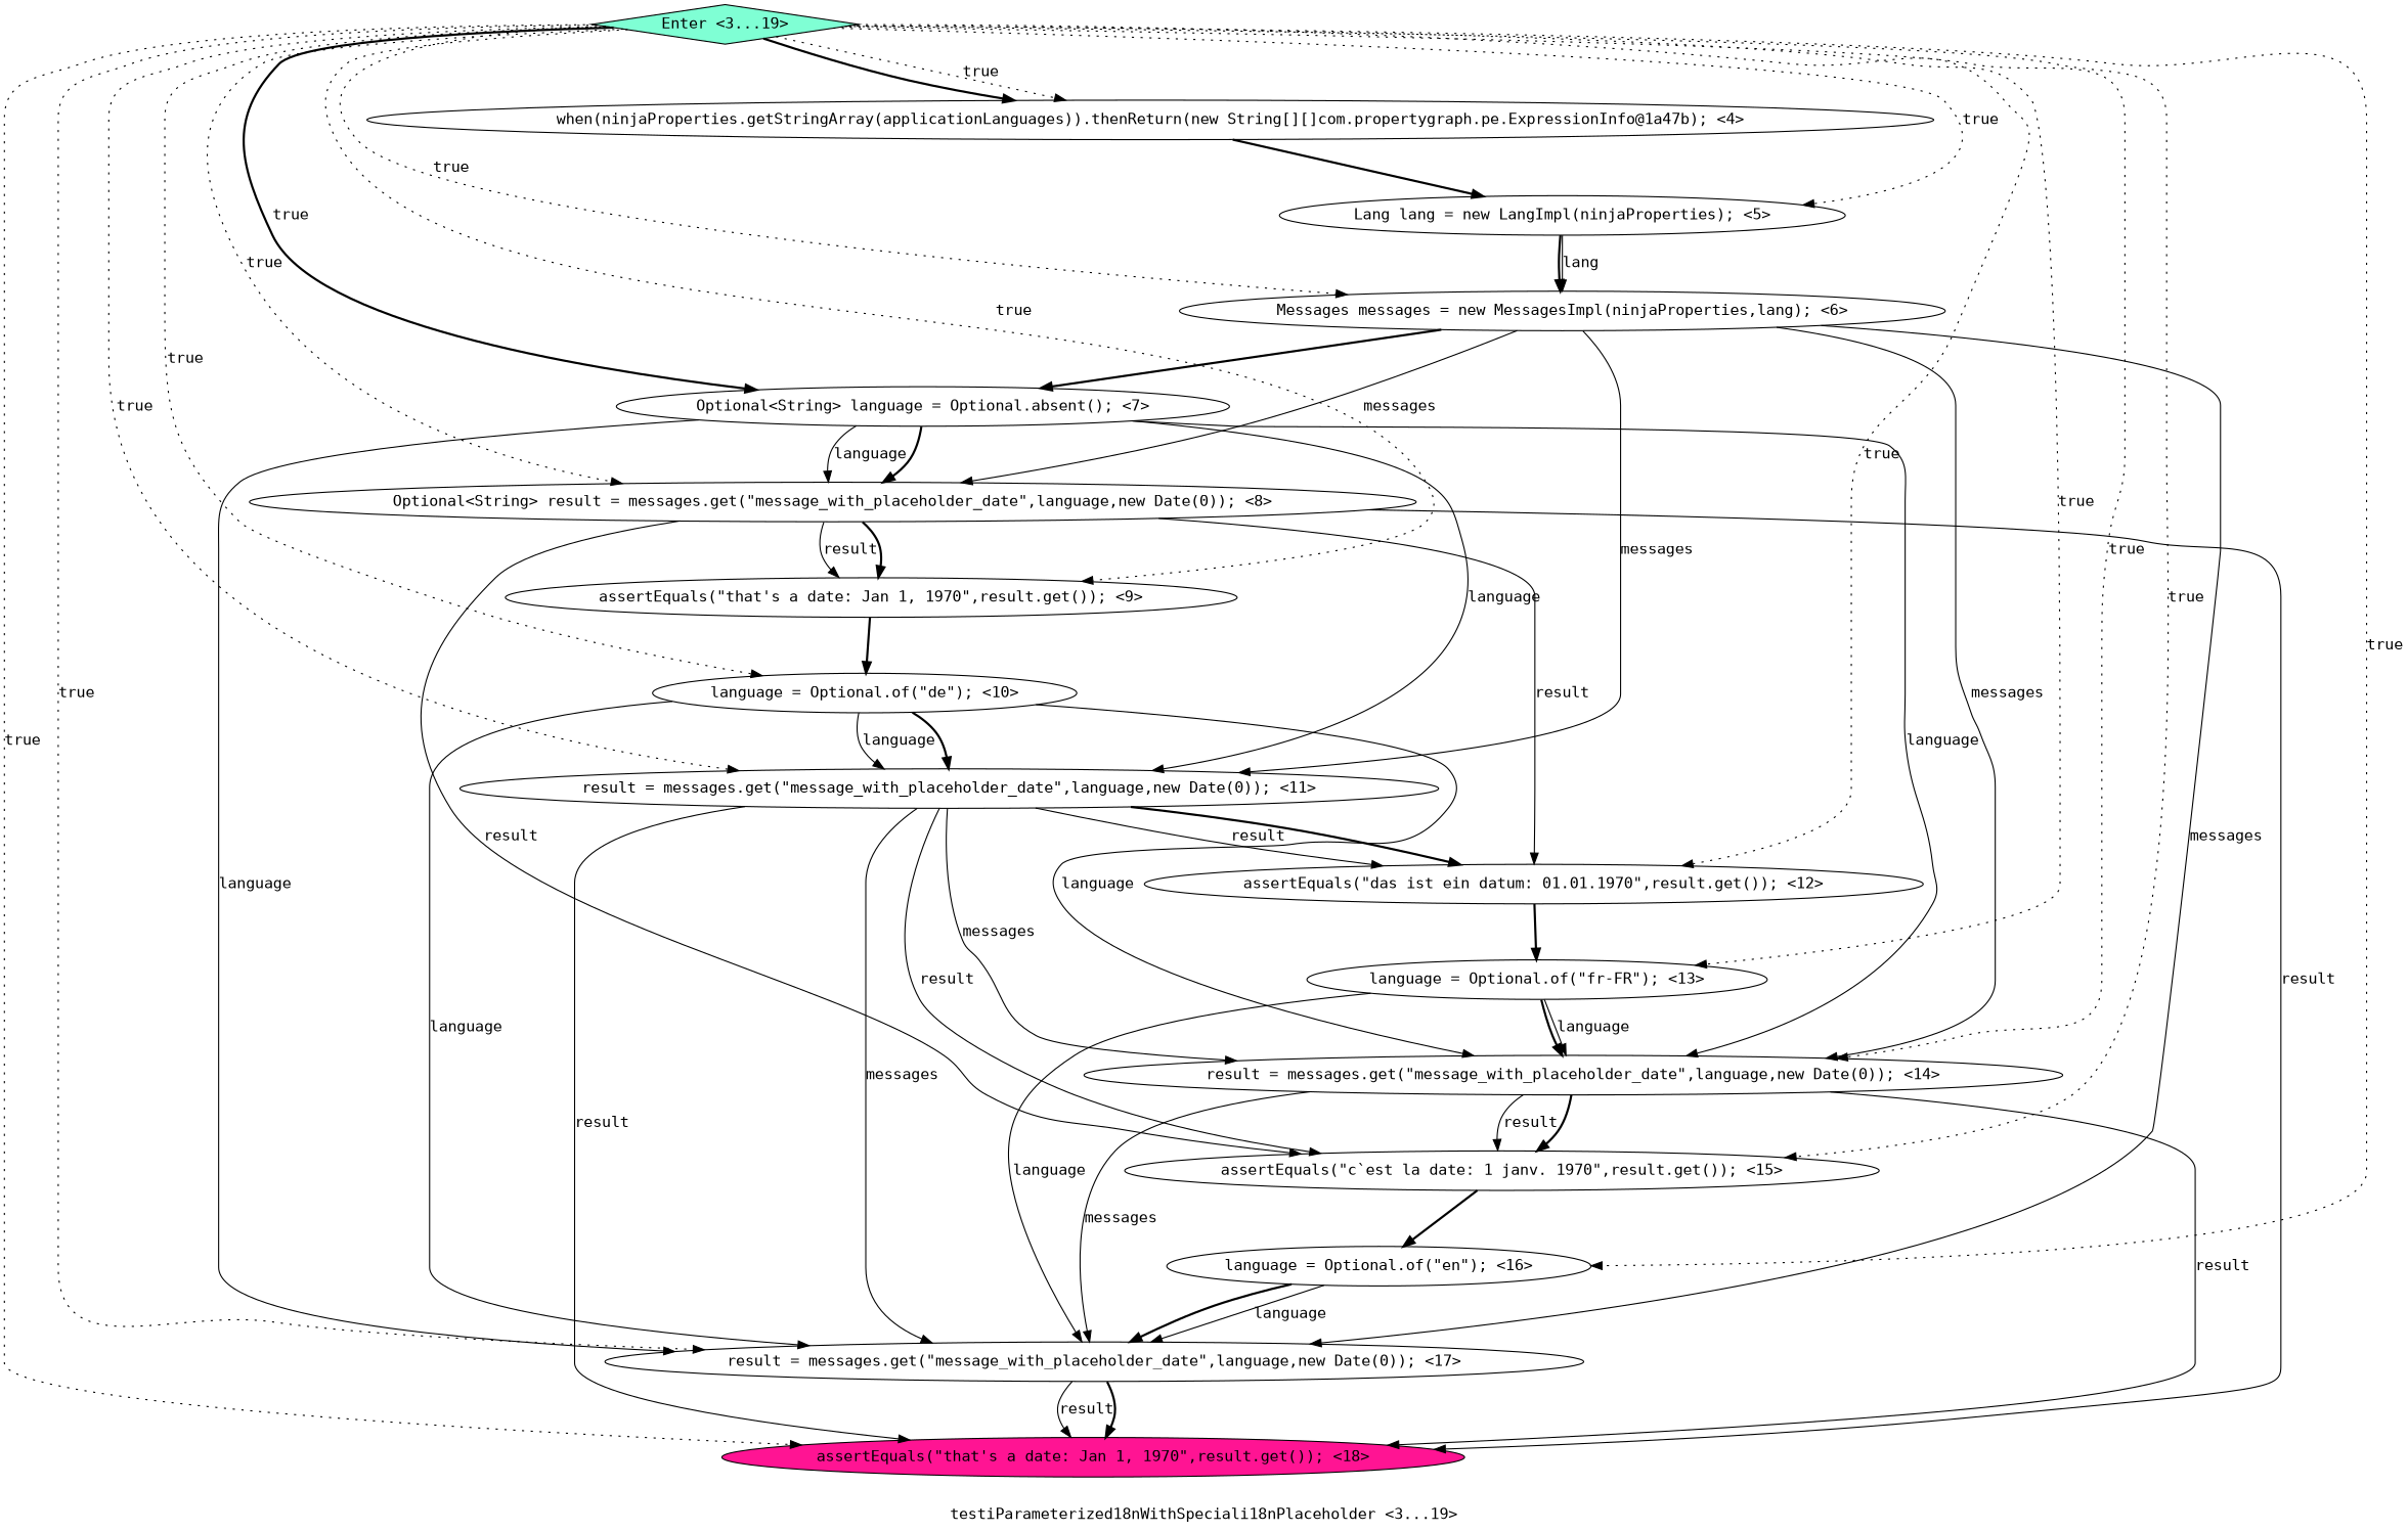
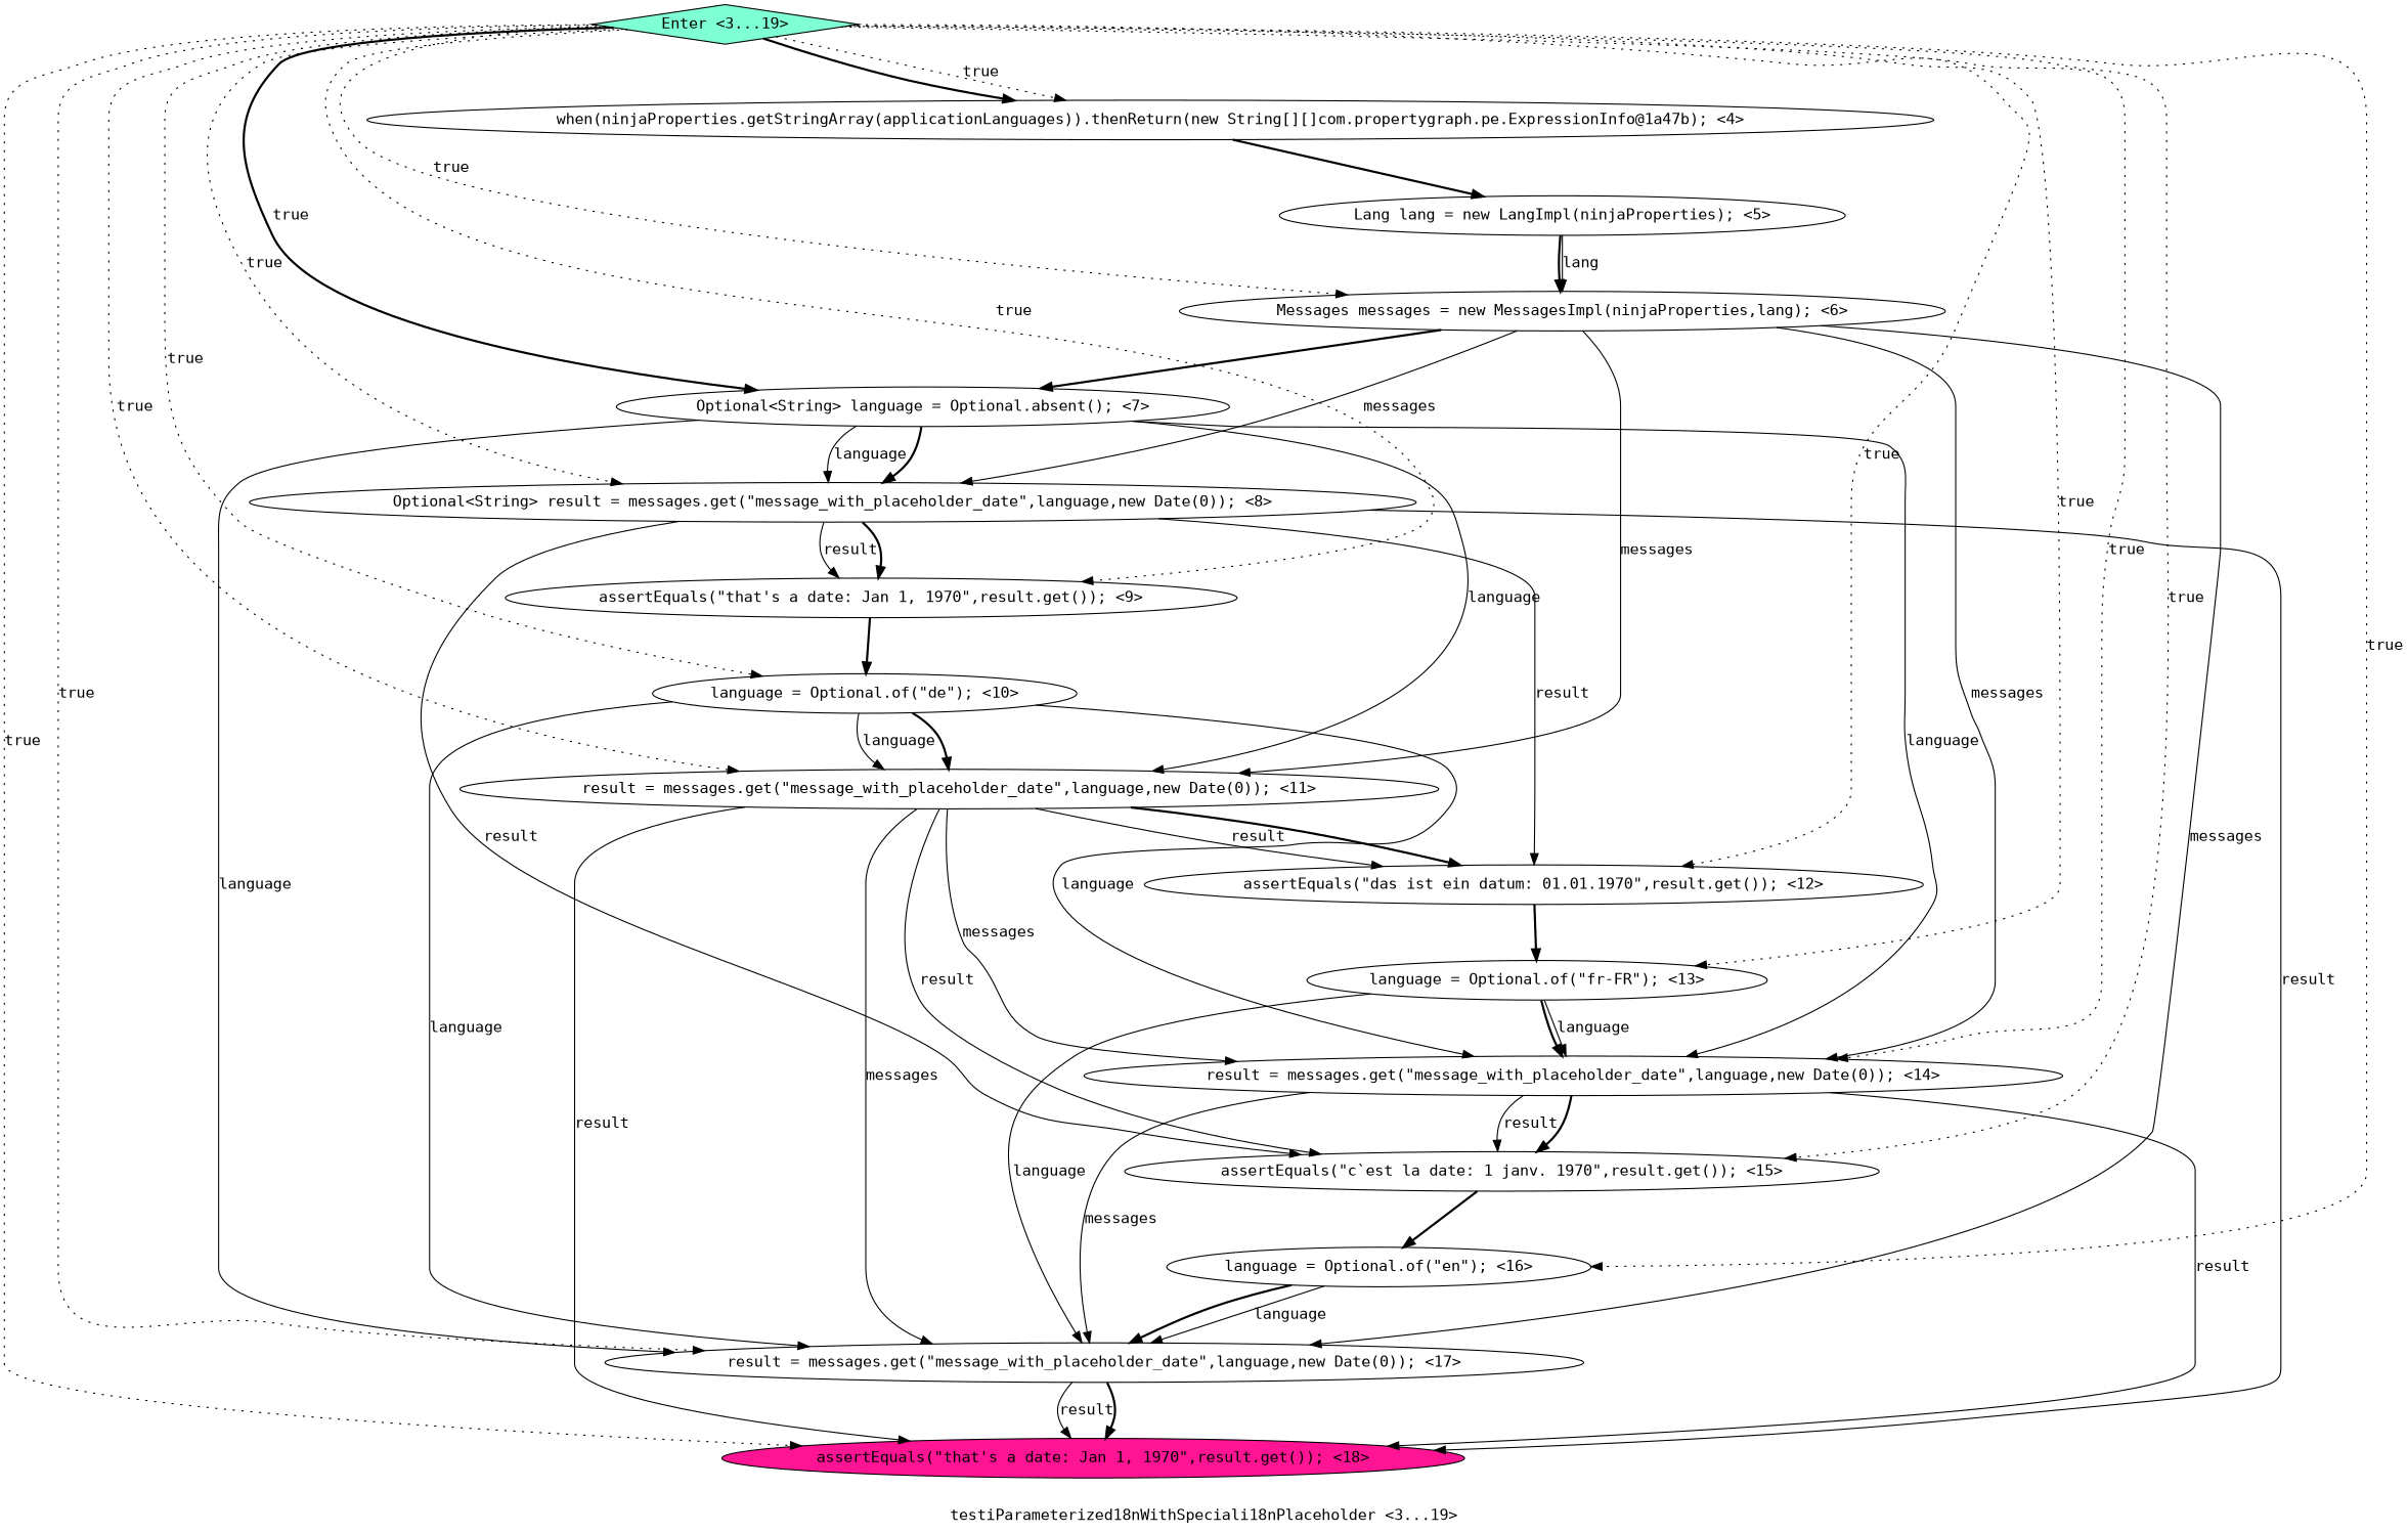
  digraph {
    fontname="DejaVu Sans Mono"
    label="testiParameterized18nWithSpeciali18nPlaceholder <3...19>"
    node [fillcolor=white fontname="DejaVu Sans Mono" shape=ellipse style=filled]
    edge [fontname="DejaVu Sans Mono" style=solid]
    n1 [label="result = messages.get(\"message_with_placeholder_date\",language,new Date(0)); <17>"]
    n2 [fillcolor=deeppink label="assertEquals(\"that's a date: Jan 1, 1970\",result.get()); <18>"]
    n3 [label="Optional<String> result = messages.get(\"message_with_placeholder_date\",language,new Date(0)); <8>"]
    n4 [label="assertEquals(\"that's a date: Jan 1, 1970\",result.get()); <9>"]
    n5 [label="assertEquals(\"das ist ein datum: 01.01.1970\",result.get()); <12>"]
    n6 [label="assertEquals(\"c`est la date: 1 janv. 1970\",result.get()); <15>"]
    n7 [label="language = Optional.of(\"de\"); <10>"]
    n8 [label="language = Optional.of(\"fr-FR\"); <13>"]
    n9 [label="language = Optional.of(\"en\"); <16>"]
    n10 [label="Optional<String> language = Optional.absent(); <7>"]
    n11 [label="result = messages.get(\"message_with_placeholder_date\",language,new Date(0)); <11>"]
    n12 [label="result = messages.get(\"message_with_placeholder_date\",language,new Date(0)); <14>"]
    n13 [label="Messages messages = new MessagesImpl(ninjaProperties,lang); <6>"]
    n14 [label="Lang lang = new LangImpl(ninjaProperties); <5>"]
    n15 [fillcolor=aquamarine label="Enter <3...19>" shape=diamond]
    n16 [label="when(ninjaProperties.getStringArray(applicationLanguages)).thenReturn(new String[][]com.propertygraph.pe.ExpressionInfo@1a47b); <4>"]
    n1 -> n2 [label=result]
    n1 -> n2 [style=bold]
    n3 -> n2 [label=result]
    n3 -> n4 [label=result]
    n3 -> n4 [style=bold]
    n3 -> n5 [label=result]
    n3 -> n6 [label=result]
    n4 -> n7 [style=bold]
    n5 -> n8 [style=bold]
    n6 -> n9 [style=bold]
    n7 -> n1 [label=language]
    n7 -> n11 [label=language]
    n7 -> n11 [style=bold]
    n7 -> n12 [label=language]
    n8 -> n1 [label=language]
    n8 -> n12 [label=language]
    n8 -> n12 [style=bold]
    n9 -> n1 [label=language]
    n9 -> n1 [style=bold]
    n10 -> n1 [label=language]
    n10 -> n3 [label=language]
    n10 -> n3 [style=bold]
    n10 -> n11 [label=language]
    n10 -> n12 [label=language]
    n11 -> n1 [label=messages]
    n11 -> n2 [label=result]
    n11 -> n5 [label=result]
    n11 -> n5 [style=bold]
    n11 -> n6 [label=result]
    n11 -> n12 [label=messages]
    n12 -> n1 [label=messages]
    n12 -> n2 [label=result]
    n12 -> n6 [label=result]
    n12 -> n6 [style=bold]
    n13 -> n1 [label=messages]
    n13 -> n3 [label=messages]
    n13 -> n10 [style=bold]
    n13 -> n11 [label=messages]
    n13 -> n12 [label=messages]
    n14 -> n13 [label=lang]
    n14 -> n13 [style=bold]
    n15 -> n1 [label=true style=dotted]
    n15 -> n2 [label=true style=dotted]
    n15 -> n3 [label=true style=dotted]
    n15 -> n4 [label=true style=dotted]
    n15 -> n5 [label=true style=dotted]
    n15 -> n6 [label=true style=dotted]
    n15 -> n7 [label=true style=dotted]
    n15 -> n8 [label=true style=dotted]
    n15 -> n9 [label=true style=dotted]
    n15 -> n10 [label=true style=bold]
    n15 -> n11 [label=true style=dotted]
    n15 -> n12 [label=true style=dotted]
    n15 -> n13 [label=true style=dotted]
-   n15 -> n14 [label=true style=dotted]
    n15 -> n16 [label=true style=dotted]
    n15 -> n16 [style=bold]
    n16 -> n14 [style=bold]
  }
